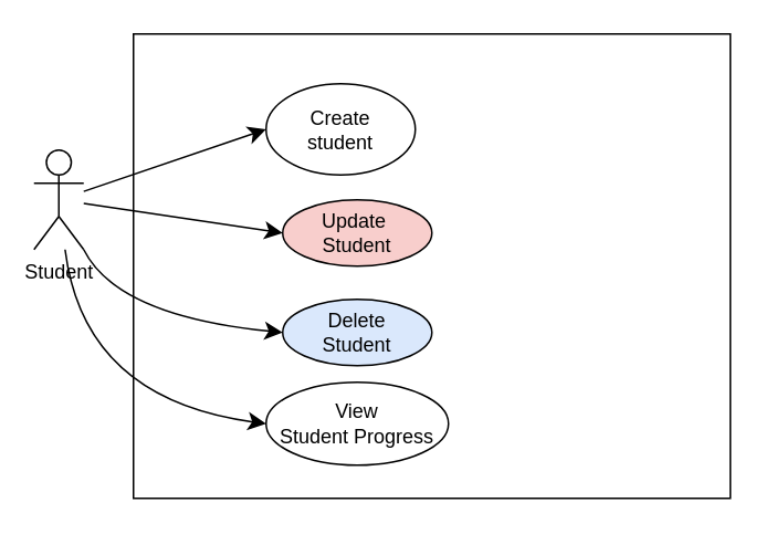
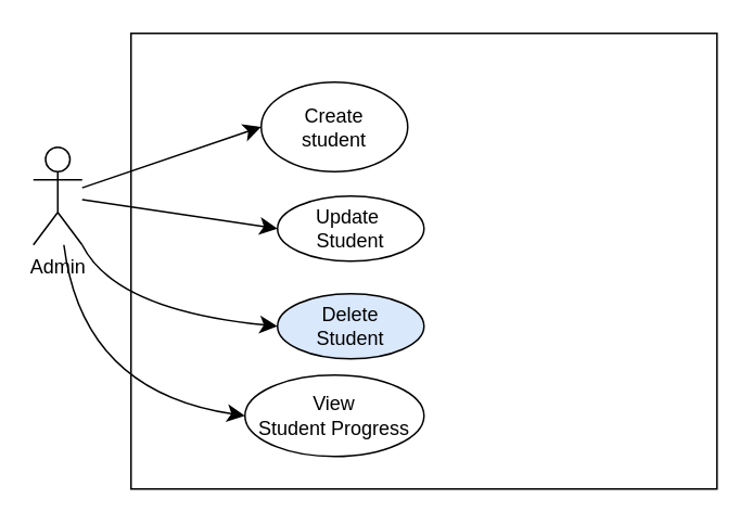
  <mxCell id="0" />
  <mxCell id="1" parent="0" />
  <mxCell id="2" value="" style="rounded=0;whiteSpace=wrap;html=1;" parent="1" vertex="1"><mxGeometry x="80" y="20" width="360" height="280" as="geometry" /></mxCell>
  <mxCell id="3" style="edgeStyle=none;curved=1;rounded=0;orthogonalLoop=1;jettySize=auto;html=1;entryX=0;entryY=0.5;entryDx=0;entryDy=0;fontSize=12;startSize=8;endSize=8;" parent="1" source="7" target="8" edge="1"><mxGeometry relative="1" as="geometry" /></mxCell>
  <mxCell id="4" style="edgeStyle=none;curved=1;rounded=0;orthogonalLoop=1;jettySize=auto;html=1;entryX=0;entryY=0.5;entryDx=0;entryDy=0;fontSize=12;startSize=8;endSize=8;" parent="1" source="7" target="9" edge="1"><mxGeometry relative="1" as="geometry" /></mxCell>
  <mxCell id="5" style="edgeStyle=none;curved=1;rounded=0;orthogonalLoop=1;jettySize=auto;html=1;entryX=0;entryY=0.5;entryDx=0;entryDy=0;fontSize=12;startSize=8;endSize=8;" parent="1" source="7" target="11" edge="1"><mxGeometry relative="1" as="geometry"><Array as="points"><mxPoint x="50" y="240" /></Array></mxGeometry></mxCell>
  <mxCell id="6" style="edgeStyle=none;curved=1;rounded=0;orthogonalLoop=1;jettySize=auto;html=1;entryX=0;entryY=0.5;entryDx=0;entryDy=0;fontSize=12;startSize=8;endSize=8;" parent="1" source="7" target="10" edge="1"><mxGeometry relative="1" as="geometry"><Array as="points"><mxPoint x="70" y="190" /></Array></mxGeometry></mxCell>
- <mxCell id="7" value="Student" style="shape=umlActor;verticalLabelPosition=bottom;verticalAlign=top;html=1;outlineConnect=0;" parent="1" vertex="1"><mxGeometry x="20" y="90" width="30" height="60" as="geometry" /></mxCell>
+ <mxCell id="7" value="Admin" style="shape=umlActor;verticalLabelPosition=bottom;verticalAlign=top;html=1;outlineConnect=0;" parent="1" vertex="1"><mxGeometry x="20" y="90" width="30" height="60" as="geometry" /></mxCell>
  <mxCell id="8" value="Create&lt;br&gt;student" style="ellipse;whiteSpace=wrap;html=1;" parent="1" vertex="1"><mxGeometry x="160" y="50" width="90" height="55" as="geometry" /></mxCell>
- <mxCell id="9" value="Update&amp;nbsp;&lt;br&gt;Student" style="ellipse;whiteSpace=wrap;html=1;fillColor=#f8cecc;" parent="1" vertex="1"><mxGeometry x="170" y="120" width="90" height="40" as="geometry" /></mxCell>
+ <mxCell id="9" value="Update&amp;nbsp;&lt;br&gt;Student" style="ellipse;whiteSpace=wrap;html=1;" parent="1" vertex="1"><mxGeometry x="170" y="120" width="90" height="40" as="geometry" /></mxCell>
  <mxCell id="10" value="Delete&lt;br&gt;Student" style="ellipse;whiteSpace=wrap;html=1;fillColor=#dae8fc;" parent="1" vertex="1"><mxGeometry x="170" y="180" width="90" height="40" as="geometry" /></mxCell>
- <mxCell id="11" value="View&lt;br&gt;Student Progress" style="ellipse;whiteSpace=wrap;html=1;" parent="1" vertex="1"><mxGeometry x="160" y="230" width="110" height="50" as="geometry" /></mxCell>
+ <mxCell id="11" value="View&lt;br&gt;Student Progress" style="ellipse;whiteSpace=wrap;html=1;" parent="1" vertex="1"><mxGeometry x="150" y="230" width="110" height="50" as="geometry" /></mxCell>
